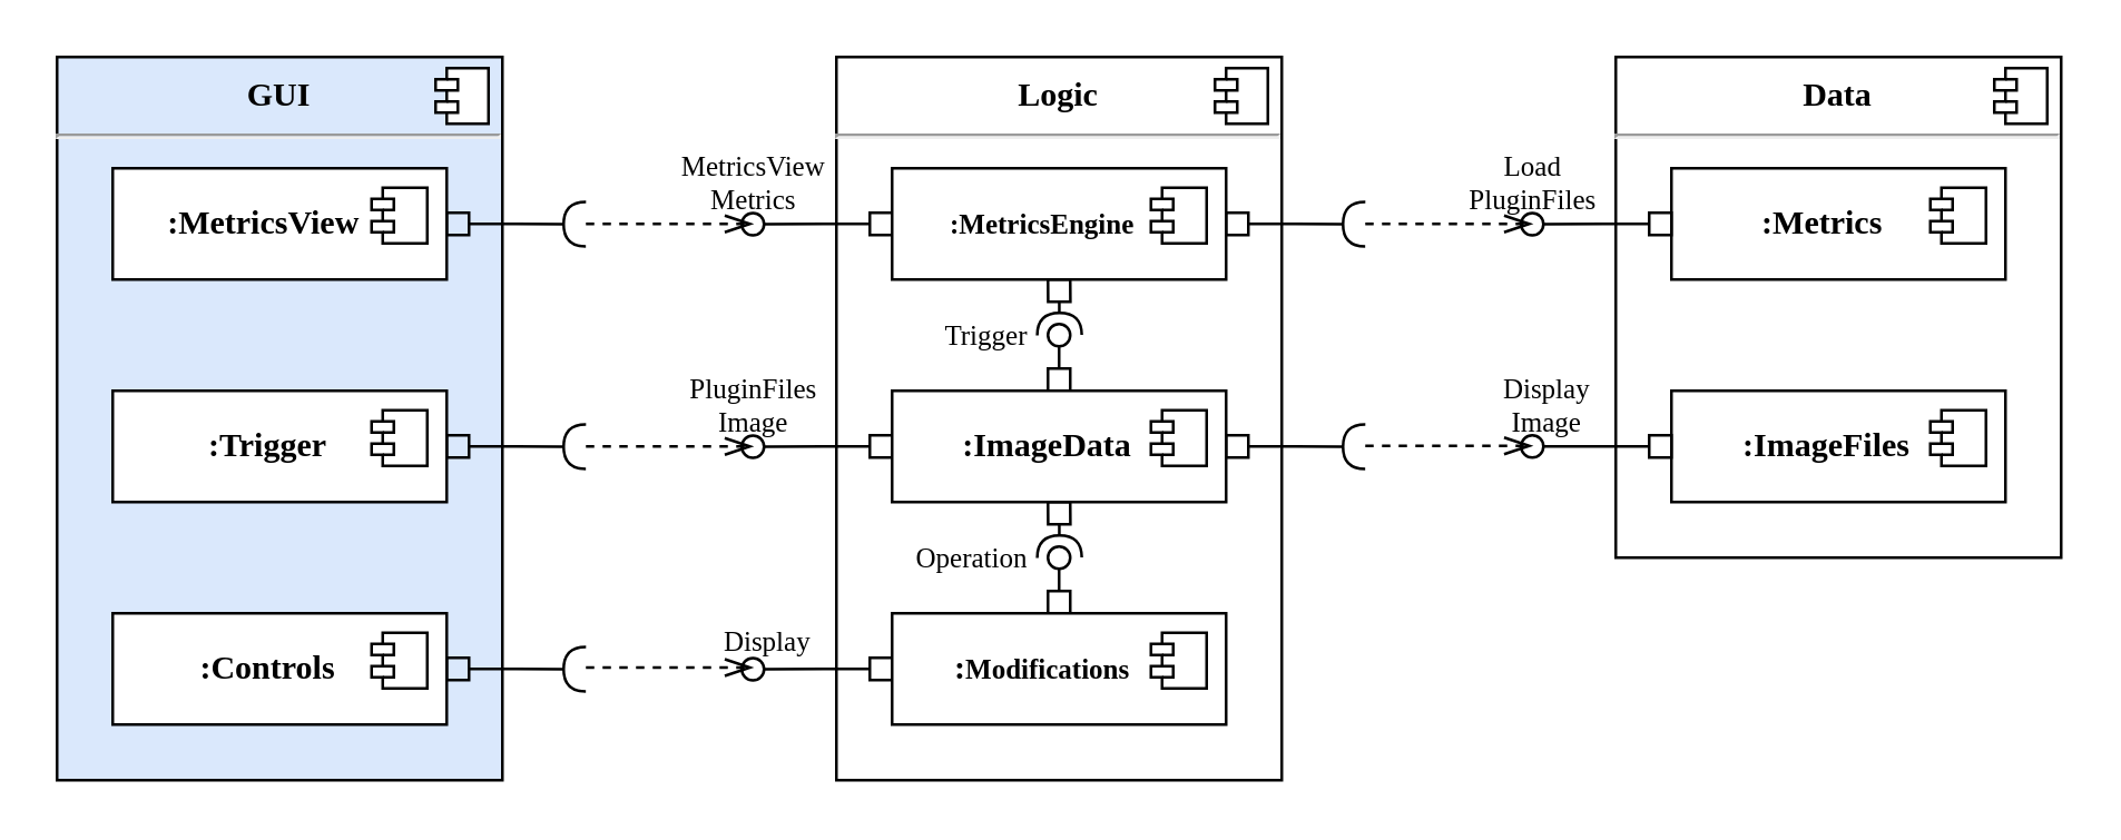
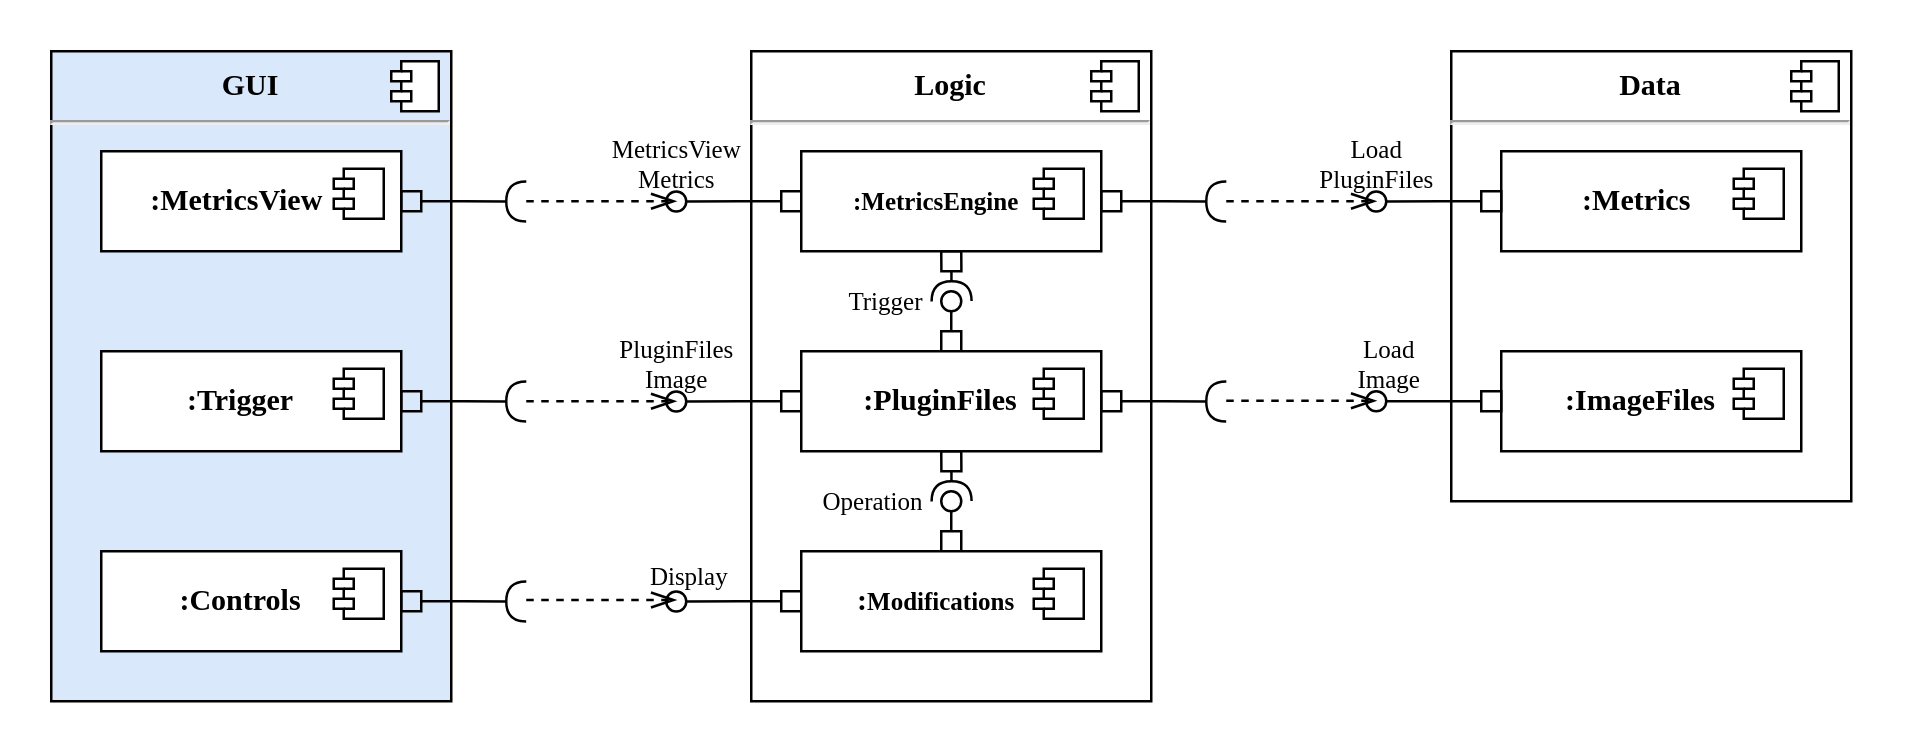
  <mxCell id="0" />
  <mxCell id="1" parent="0" />
  <mxCell id="2" value="&lt;p style=&quot;text-align: center ; margin: 6px 0px 0px&quot;&gt;&lt;b style=&quot;font-size: 12px ; line-height: 140%&quot;&gt;&lt;font style=&quot;font-size: 12px&quot;&gt;Logic&lt;/font&gt;&lt;/b&gt;&lt;/p&gt;&lt;hr&gt;&lt;p style=&quot;margin: 0px ; margin-left: 8px&quot;&gt;&lt;br&gt;&lt;/p&gt;" style="align=left;overflow=fill;html=1;dropTarget=0;comic=0;fontFamily=Lucida Console;fontSize=10;fontColor=#000000;treeFolding=0;treeMoving=0;resizeWidth=0;movableLabel=0;" parent="1" vertex="1"><mxGeometry x="300" y="20" width="160" height="260" as="geometry" /></mxCell>
  <mxCell id="3" value="" style="shape=component;jettyWidth=8;jettyHeight=4;comic=0;" parent="2" vertex="1"><mxGeometry x="1" width="19" height="20" relative="1" as="geometry"><mxPoint x="-24" y="4" as="offset" /></mxGeometry></mxCell>
  <mxCell id="4" value="" style="group;comic=0;" parent="1" vertex="1" connectable="0"><mxGeometry x="20" y="20" width="160" height="260" as="geometry" /></mxCell>
  <mxCell id="5" value="&lt;p style=&quot;text-align: center ; margin: 6px 0px 0px&quot;&gt;&lt;b style=&quot;font-size: 12px ; line-height: 140%&quot;&gt;&lt;font style=&quot;font-size: 12px&quot;&gt;GUI&lt;/font&gt;&lt;/b&gt;&lt;/p&gt;&lt;hr&gt;&lt;p style=&quot;margin: 0px ; margin-left: 8px&quot;&gt;&lt;br&gt;&lt;/p&gt;" style="align=left;overflow=fill;html=1;dropTarget=0;comic=0;fontFamily=Lucida Console;fontSize=10;fontColor=#000000;treeFolding=0;treeMoving=0;resizeWidth=0;movableLabel=0;strokeColor=#000000;strokeWidth=1;fillColor=#dae8fc;" parent="4" vertex="1"><mxGeometry width="160" height="260" as="geometry" /></mxCell>
  <mxCell id="6" value="&lt;b&gt;:Trigger&amp;nbsp; &amp;nbsp;&lt;/b&gt;" style="html=1;dropTarget=0;comic=0;fontFamily=Lucida Console;" parent="4" vertex="1"><mxGeometry x="20" y="120" width="120" height="40" as="geometry" /></mxCell>
  <mxCell id="7" value="" style="shape=component;jettyWidth=8;jettyHeight=4;comic=0;fontFamily=Lucida Console;" parent="6" vertex="1"><mxGeometry x="1" width="20" height="20" relative="1" as="geometry"><mxPoint x="-27" y="7" as="offset" /></mxGeometry></mxCell>
  <mxCell id="8" value="&lt;b&gt;:Controls&amp;nbsp; &amp;nbsp;&lt;/b&gt;" style="html=1;dropTarget=0;comic=0;fontFamily=Lucida Console;" parent="4" vertex="1"><mxGeometry x="20" y="200" width="120" height="40" as="geometry" /></mxCell>
  <mxCell id="9" value="" style="shape=component;jettyWidth=8;jettyHeight=4;comic=0;fontFamily=Lucida Console;" parent="8" vertex="1"><mxGeometry x="1" width="20" height="20" relative="1" as="geometry"><mxPoint x="-27" y="7" as="offset" /></mxGeometry></mxCell>
  <mxCell id="10" value="" style="shape=component;jettyWidth=8;jettyHeight=4;comic=0;" parent="4" vertex="1"><mxGeometry x="1" width="19" height="20" relative="1" as="geometry"><mxPoint x="-24" y="4" as="offset" /></mxGeometry></mxCell>
  <mxCell id="11" value="&lt;b&gt;:MetricsView&amp;nbsp; &amp;nbsp;&amp;nbsp;&lt;/b&gt;" style="html=1;dropTarget=0;comic=0;fontFamily=Lucida Console;" parent="4" vertex="1"><mxGeometry x="20" y="40" width="120" height="40" as="geometry" /></mxCell>
  <mxCell id="12" value="" style="shape=component;jettyWidth=8;jettyHeight=4;comic=0;fontFamily=Lucida Console;" parent="11" vertex="1"><mxGeometry x="1" width="20" height="20" relative="1" as="geometry"><mxPoint x="-27" y="7" as="offset" /></mxGeometry></mxCell>
  <mxCell id="13" style="edgeStyle=orthogonalEdgeStyle;rounded=0;comic=0;jumpStyle=none;orthogonalLoop=1;jettySize=auto;html=1;exitX=0;exitY=0.5;exitDx=0;exitDy=0;shadow=0;labelBackgroundColor=#FFFFFF;startArrow=box;startFill=0;sourcePerimeterSpacing=-4;endArrow=oval;endFill=0;endSize=8;targetPerimeterSpacing=7;strokeColor=#000000;fontFamily=Lucida Console;fontSize=10;fontColor=#000000;" parent="1" source="16" edge="1"><mxGeometry relative="1" as="geometry"><mxPoint x="270" y="80.095" as="targetPoint" /></mxGeometry></mxCell>
  <mxCell id="14" style="edgeStyle=orthogonalEdgeStyle;rounded=0;comic=0;jumpStyle=none;orthogonalLoop=1;jettySize=auto;html=1;exitX=1;exitY=0.5;exitDx=0;exitDy=0;shadow=0;labelBackgroundColor=#FFFFFF;startArrow=box;startFill=0;sourcePerimeterSpacing=-4;endArrow=halfCircle;endFill=0;endSize=6;targetPerimeterSpacing=7;strokeColor=#000000;fontFamily=Lucida Console;fontSize=10;fontColor=#000000;" parent="1" source="16" edge="1"><mxGeometry relative="1" as="geometry"><mxPoint x="490" y="80.095" as="targetPoint" /></mxGeometry></mxCell>
  <mxCell id="15" style="edgeStyle=orthogonalEdgeStyle;rounded=0;comic=0;jumpStyle=none;orthogonalLoop=1;jettySize=auto;html=1;exitX=0.5;exitY=1;exitDx=0;exitDy=0;shadow=0;labelBackgroundColor=#FFFFFF;startArrow=box;startFill=0;sourcePerimeterSpacing=-4;endArrow=halfCircle;endFill=0;endSize=6;targetPerimeterSpacing=7;strokeColor=#000000;fontFamily=Lucida Console;fontSize=10;fontColor=#000000;" parent="1" source="16" edge="1"><mxGeometry relative="1" as="geometry"><mxPoint x="380.143" y="120" as="targetPoint" /></mxGeometry></mxCell>
  <mxCell id="16" value="&lt;b&gt;&lt;font style=&quot;font-size: 10px&quot;&gt;:MetricsEngine&amp;nbsp; &amp;nbsp; &amp;nbsp;&lt;/font&gt;&lt;/b&gt;" style="html=1;dropTarget=0;comic=0;fontFamily=Lucida Console;" parent="1" vertex="1"><mxGeometry x="320" y="60" width="120" height="40" as="geometry" /></mxCell>
  <mxCell id="17" value="" style="shape=component;jettyWidth=8;jettyHeight=4;comic=0;fontFamily=Lucida Console;" parent="16" vertex="1"><mxGeometry x="1" width="20" height="20" relative="1" as="geometry"><mxPoint x="-27" y="7" as="offset" /></mxGeometry></mxCell>
  <mxCell id="18" value="" style="group;comic=0;" parent="1" vertex="1" connectable="0"><mxGeometry x="580" y="20" width="160" height="180" as="geometry" /></mxCell>
  <mxCell id="19" value="&lt;p style=&quot;text-align: center ; margin: 6px 0px 0px&quot;&gt;&lt;b style=&quot;font-size: 12px ; line-height: 140%&quot;&gt;&lt;font style=&quot;font-size: 12px&quot;&gt;Data&lt;/font&gt;&lt;/b&gt;&lt;/p&gt;&lt;hr&gt;&lt;p style=&quot;margin: 0px ; margin-left: 8px&quot;&gt;&lt;br&gt;&lt;/p&gt;" style="align=left;overflow=fill;html=1;dropTarget=0;comic=0;fontFamily=Lucida Console;fontSize=10;fontColor=#000000;treeFolding=0;treeMoving=0;resizeWidth=0;movableLabel=0;" parent="18" vertex="1"><mxGeometry width="160" height="180" as="geometry" /></mxCell>
  <mxCell id="20" value="" style="shape=component;jettyWidth=8;jettyHeight=4;comic=0;" parent="19" vertex="1"><mxGeometry x="1" width="19" height="20" relative="1" as="geometry"><mxPoint x="-24" y="4" as="offset" /></mxGeometry></mxCell>
  <mxCell id="21" value="&lt;b&gt;:ImageFiles&amp;nbsp; &amp;nbsp;&lt;/b&gt;" style="html=1;dropTarget=0;comic=0;fontFamily=Lucida Console;" parent="18" vertex="1"><mxGeometry x="20" y="120" width="120" height="40" as="geometry" /></mxCell>
  <mxCell id="22" value="" style="shape=component;jettyWidth=8;jettyHeight=4;comic=0;fontFamily=Lucida Console;" parent="21" vertex="1"><mxGeometry x="1" width="20" height="20" relative="1" as="geometry"><mxPoint x="-27" y="7" as="offset" /></mxGeometry></mxCell>
  <mxCell id="23" value="&lt;b&gt;:Metrics&amp;nbsp; &amp;nbsp;&amp;nbsp;&lt;/b&gt;" style="html=1;dropTarget=0;comic=0;fontFamily=Lucida Console;" parent="18" vertex="1"><mxGeometry x="20" y="40" width="120" height="40" as="geometry" /></mxCell>
  <mxCell id="24" value="" style="shape=component;jettyWidth=8;jettyHeight=4;comic=0;fontFamily=Lucida Console;" parent="23" vertex="1"><mxGeometry x="1" width="20" height="20" relative="1" as="geometry"><mxPoint x="-27" y="7" as="offset" /></mxGeometry></mxCell>
  <mxCell id="25" style="edgeStyle=orthogonalEdgeStyle;rounded=0;comic=0;jumpStyle=none;orthogonalLoop=1;jettySize=auto;html=1;exitX=0.5;exitY=0;exitDx=0;exitDy=0;shadow=0;labelBackgroundColor=#FFFFFF;startArrow=box;startFill=0;sourcePerimeterSpacing=-4;endArrow=oval;endFill=0;endSize=8;targetPerimeterSpacing=7;strokeColor=#000000;fontFamily=Lucida Console;fontSize=10;fontColor=#000000;" parent="1" source="27" edge="1"><mxGeometry relative="1" as="geometry"><mxPoint x="380" y="200" as="targetPoint" /></mxGeometry></mxCell>
  <mxCell id="26" style="edgeStyle=orthogonalEdgeStyle;rounded=0;comic=0;jumpStyle=none;orthogonalLoop=1;jettySize=auto;html=1;exitX=0;exitY=0.5;exitDx=0;exitDy=0;shadow=0;labelBackgroundColor=#FFFFFF;startArrow=box;startFill=0;sourcePerimeterSpacing=-4;endArrow=oval;endFill=0;endSize=8;targetPerimeterSpacing=7;strokeColor=#000000;fontFamily=Lucida Console;fontSize=10;fontColor=#000000;" parent="1" source="27" edge="1"><mxGeometry relative="1" as="geometry"><mxPoint x="270" y="240.095" as="targetPoint" /></mxGeometry></mxCell>
  <mxCell id="27" value="&lt;b&gt;:&lt;/b&gt;&lt;font&gt;&lt;span style=&quot;font-size: 10px&quot;&gt;&lt;b&gt;Modifications&lt;/b&gt;&lt;/span&gt;&lt;font size=&quot;1&quot;&gt;&lt;b&gt;&amp;nbsp;&lt;/b&gt;&lt;/font&gt;&lt;/font&gt;&lt;font style=&quot;font-weight: bold ; font-size: 10px&quot;&gt; &amp;nbsp; &amp;nbsp;&lt;/font&gt;" style="html=1;dropTarget=0;comic=0;fontFamily=Lucida Console;" parent="1" vertex="1"><mxGeometry x="320" y="220" width="120" height="40" as="geometry" /></mxCell>
  <mxCell id="28" value="" style="shape=component;jettyWidth=8;jettyHeight=4;comic=0;fontFamily=Lucida Console;" parent="27" vertex="1"><mxGeometry x="1" width="20" height="20" relative="1" as="geometry"><mxPoint x="-27" y="7" as="offset" /></mxGeometry></mxCell>
  <mxCell id="29" style="edgeStyle=orthogonalEdgeStyle;rounded=0;comic=0;jumpStyle=none;orthogonalLoop=1;jettySize=auto;html=1;exitX=1;exitY=0.5;exitDx=0;exitDy=0;shadow=0;labelBackgroundColor=#FFFFFF;startArrow=box;startFill=0;sourcePerimeterSpacing=-4;endArrow=halfCircle;endFill=0;endSize=6;targetPerimeterSpacing=7;strokeColor=#000000;fontFamily=Lucida Console;fontSize=10;fontColor=#000000;" parent="1" source="33" edge="1"><mxGeometry relative="1" as="geometry"><mxPoint x="490" y="160.095" as="targetPoint" /></mxGeometry></mxCell>
  <mxCell id="30" style="edgeStyle=orthogonalEdgeStyle;rounded=0;comic=0;jumpStyle=none;orthogonalLoop=1;jettySize=auto;html=1;exitX=0;exitY=0.5;exitDx=0;exitDy=0;shadow=0;labelBackgroundColor=#FFFFFF;startArrow=box;startFill=0;sourcePerimeterSpacing=-4;endArrow=oval;endFill=0;endSize=8;targetPerimeterSpacing=7;strokeColor=#000000;fontFamily=Lucida Console;fontSize=10;fontColor=#000000;" parent="1" source="33" edge="1"><mxGeometry relative="1" as="geometry"><mxPoint x="270" y="160.095" as="targetPoint" /></mxGeometry></mxCell>
  <mxCell id="31" style="edgeStyle=orthogonalEdgeStyle;rounded=0;comic=0;jumpStyle=none;orthogonalLoop=1;jettySize=auto;html=1;exitX=0.5;exitY=1;exitDx=0;exitDy=0;shadow=0;labelBackgroundColor=#FFFFFF;startArrow=box;startFill=0;sourcePerimeterSpacing=-4;endArrow=halfCircle;endFill=0;endSize=6;targetPerimeterSpacing=7;strokeColor=#000000;fontFamily=Lucida Console;fontSize=10;fontColor=#000000;" parent="1" source="33" edge="1"><mxGeometry relative="1" as="geometry"><mxPoint x="380.143" y="200" as="targetPoint" /></mxGeometry></mxCell>
  <mxCell id="32" style="edgeStyle=orthogonalEdgeStyle;rounded=0;comic=0;jumpStyle=none;orthogonalLoop=1;jettySize=auto;html=1;exitX=0.5;exitY=0;exitDx=0;exitDy=0;shadow=0;labelBackgroundColor=#FFFFFF;startArrow=box;startFill=0;sourcePerimeterSpacing=-4;endArrow=oval;endFill=0;endSize=8;targetPerimeterSpacing=7;strokeColor=#000000;fontFamily=Lucida Console;fontSize=10;fontColor=#000000;" parent="1" source="33" edge="1"><mxGeometry relative="1" as="geometry"><mxPoint x="380" y="120" as="targetPoint" /></mxGeometry></mxCell>
- <mxCell id="33" value="&lt;b&gt;:ImageData&amp;nbsp; &amp;nbsp;&lt;/b&gt;" style="html=1;dropTarget=0;comic=0;fontFamily=Lucida Console;" parent="1" vertex="1"><mxGeometry x="320" y="140" width="120" height="40" as="geometry" /></mxCell>
+ <mxCell id="33" value="&lt;b&gt;:PluginFiles&amp;nbsp; &amp;nbsp;&lt;/b&gt;" style="html=1;dropTarget=0;comic=0;fontFamily=Lucida Console;" parent="1" vertex="1"><mxGeometry x="320" y="140" width="120" height="40" as="geometry" /></mxCell>
  <mxCell id="34" value="" style="shape=component;jettyWidth=8;jettyHeight=4;comic=0;fontFamily=Lucida Console;" parent="33" vertex="1"><mxGeometry x="1" width="20" height="20" relative="1" as="geometry"><mxPoint x="-27" y="7" as="offset" /></mxGeometry></mxCell>
  <mxCell id="35" value="PluginFiles&lt;br&gt;Image" style="text;html=1;align=center;verticalAlign=bottom;resizable=0;points=[];autosize=1;fontSize=10;fontFamily=Lucida Console;fontColor=#000000;comic=0;" parent="1" vertex="1"><mxGeometry x="240" y="130" width="60" height="30" as="geometry" /></mxCell>
  <mxCell id="36" value="" style="endArrow=openThin;html=1;shadow=0;dashed=1;labelBackgroundColor=#FFFFFF;strokeColor=#000000;fontFamily=Lucida Console;fontSize=10;fontColor=#000000;endFill=0;endSize=8;comic=0;" parent="1" edge="1"><mxGeometry width="50" height="50" relative="1" as="geometry"><mxPoint x="490" y="159.8" as="sourcePoint" /><mxPoint x="550" y="159.8" as="targetPoint" /></mxGeometry></mxCell>
- <mxCell id="37" value="Display&lt;br&gt;Image" style="text;html=1;align=center;verticalAlign=middle;resizable=0;points=[];autosize=1;fontSize=10;fontFamily=Lucida Console;fontColor=#000000;comic=0;" parent="1" vertex="1"><mxGeometry x="530" y="130" width="50" height="30" as="geometry" /></mxCell>
+ <mxCell id="37" value="Load&lt;br&gt;Image" style="text;html=1;align=center;verticalAlign=middle;resizable=0;points=[];autosize=1;fontSize=10;fontFamily=Lucida Console;fontColor=#000000;comic=0;" parent="1" vertex="1"><mxGeometry x="530" y="130" width="50" height="30" as="geometry" /></mxCell>
  <mxCell id="38" value="Load&lt;br&gt;PluginFiles" style="text;html=1;align=center;verticalAlign=middle;resizable=0;points=[];autosize=1;fontSize=10;fontFamily=Lucida Console;fontColor=#000000;comic=0;" parent="1" vertex="1"><mxGeometry x="520" y="50" width="60" height="30" as="geometry" /></mxCell>
  <mxCell id="39" value="Display" style="text;html=1;align=center;verticalAlign=middle;resizable=0;points=[];autosize=1;fontSize=10;fontFamily=Lucida Console;fontColor=#000000;comic=0;" parent="1" vertex="1"><mxGeometry x="250" y="220" width="50" height="20" as="geometry" /></mxCell>
  <mxCell id="40" value="MetricsView&lt;br&gt;Metrics" style="text;html=1;align=center;verticalAlign=middle;resizable=0;points=[];autosize=1;fontSize=10;fontFamily=Lucida Console;fontColor=#000000;comic=0;" parent="1" vertex="1"><mxGeometry x="240" y="50" width="60" height="30" as="geometry" /></mxCell>
  <mxCell id="41" value="Operation" style="text;html=1;align=right;verticalAlign=middle;resizable=0;points=[];autosize=1;fontSize=10;fontFamily=Lucida Console;fontColor=#000000;comic=0;" parent="1" vertex="1"><mxGeometry x="300" y="190" width="70" height="20" as="geometry" /></mxCell>
  <mxCell id="42" value="Trigger" style="text;html=1;align=right;verticalAlign=middle;resizable=0;points=[];autosize=1;fontSize=10;fontFamily=Lucida Console;fontColor=#000000;comic=0;" parent="1" vertex="1"><mxGeometry x="310" y="110" width="60" height="20" as="geometry" /></mxCell>
  <mxCell id="43" style="edgeStyle=orthogonalEdgeStyle;rounded=0;comic=0;jumpStyle=none;orthogonalLoop=1;jettySize=auto;html=1;exitX=1;exitY=0.5;exitDx=0;exitDy=0;shadow=0;labelBackgroundColor=#FFFFFF;startArrow=box;startFill=0;sourcePerimeterSpacing=-4;endArrow=halfCircle;endFill=0;endSize=6;targetPerimeterSpacing=7;strokeColor=#000000;fontFamily=Lucida Console;fontSize=10;fontColor=#000000;" parent="1" source="8" edge="1"><mxGeometry relative="1" as="geometry"><mxPoint x="210" y="240.095" as="targetPoint" /></mxGeometry></mxCell>
  <mxCell id="44" style="edgeStyle=orthogonalEdgeStyle;rounded=0;comic=0;jumpStyle=none;orthogonalLoop=1;jettySize=auto;html=1;exitX=1;exitY=0.5;exitDx=0;exitDy=0;shadow=0;labelBackgroundColor=#FFFFFF;startArrow=box;startFill=0;sourcePerimeterSpacing=-4;endArrow=halfCircle;endFill=0;endSize=6;targetPerimeterSpacing=7;strokeColor=#000000;fontFamily=Lucida Console;fontSize=10;fontColor=#000000;" parent="1" source="6" edge="1"><mxGeometry relative="1" as="geometry"><mxPoint x="210" y="160.095" as="targetPoint" /></mxGeometry></mxCell>
  <mxCell id="45" style="edgeStyle=orthogonalEdgeStyle;rounded=0;comic=0;jumpStyle=none;orthogonalLoop=1;jettySize=auto;html=1;exitX=1;exitY=0.5;exitDx=0;exitDy=0;shadow=0;labelBackgroundColor=#FFFFFF;startArrow=box;startFill=0;sourcePerimeterSpacing=-4;endArrow=halfCircle;endFill=0;endSize=6;targetPerimeterSpacing=7;strokeColor=#000000;fontFamily=Lucida Console;fontSize=10;fontColor=#000000;" parent="1" source="11" edge="1"><mxGeometry relative="1" as="geometry"><mxPoint x="210" y="80.095" as="targetPoint" /></mxGeometry></mxCell>
  <mxCell id="46" style="edgeStyle=orthogonalEdgeStyle;rounded=0;comic=0;jumpStyle=none;orthogonalLoop=1;jettySize=auto;html=1;exitX=0;exitY=0.5;exitDx=0;exitDy=0;shadow=0;labelBackgroundColor=#FFFFFF;startArrow=box;startFill=0;sourcePerimeterSpacing=-4;endArrow=oval;endFill=0;endSize=8;targetPerimeterSpacing=7;strokeColor=#000000;fontFamily=Lucida Console;fontSize=10;fontColor=#000000;" parent="1" source="21" edge="1"><mxGeometry relative="1" as="geometry"><mxPoint x="550" y="160" as="targetPoint" /></mxGeometry></mxCell>
  <mxCell id="47" style="edgeStyle=orthogonalEdgeStyle;rounded=0;comic=0;jumpStyle=none;orthogonalLoop=1;jettySize=auto;html=1;exitX=0;exitY=0.5;exitDx=0;exitDy=0;shadow=0;labelBackgroundColor=#FFFFFF;startArrow=box;startFill=0;sourcePerimeterSpacing=-4;endArrow=oval;endFill=0;endSize=8;targetPerimeterSpacing=7;strokeColor=#000000;fontFamily=Lucida Console;fontSize=10;fontColor=#000000;" parent="1" source="23" edge="1"><mxGeometry relative="1" as="geometry"><mxPoint x="550" y="80.095" as="targetPoint" /></mxGeometry></mxCell>
  <mxCell id="48" value="" style="endArrow=openThin;html=1;shadow=0;dashed=1;labelBackgroundColor=#FFFFFF;strokeColor=#000000;fontFamily=Lucida Console;fontSize=10;fontColor=#000000;endFill=0;endSize=8;comic=0;" parent="1" edge="1"><mxGeometry width="50" height="50" relative="1" as="geometry"><mxPoint x="210" y="80" as="sourcePoint" /><mxPoint x="270" y="80" as="targetPoint" /></mxGeometry></mxCell>
  <mxCell id="49" value="" style="endArrow=openThin;html=1;shadow=0;dashed=1;labelBackgroundColor=#FFFFFF;strokeColor=#000000;fontFamily=Lucida Console;fontSize=10;fontColor=#000000;endFill=0;endSize=8;comic=0;" parent="1" edge="1"><mxGeometry width="50" height="50" relative="1" as="geometry"><mxPoint x="210" y="160" as="sourcePoint" /><mxPoint x="270" y="160" as="targetPoint" /></mxGeometry></mxCell>
  <mxCell id="50" value="" style="endArrow=openThin;html=1;shadow=0;dashed=1;labelBackgroundColor=#FFFFFF;strokeColor=#000000;fontFamily=Lucida Console;fontSize=10;fontColor=#000000;endFill=0;endSize=8;comic=0;" parent="1" edge="1"><mxGeometry width="50" height="50" relative="1" as="geometry"><mxPoint x="210" y="239.52" as="sourcePoint" /><mxPoint x="270" y="239.52" as="targetPoint" /></mxGeometry></mxCell>
  <mxCell id="51" value="" style="endArrow=openThin;html=1;shadow=0;dashed=1;labelBackgroundColor=#FFFFFF;strokeColor=#000000;fontFamily=Lucida Console;fontSize=10;fontColor=#000000;endFill=0;endSize=8;comic=0;" parent="1" edge="1"><mxGeometry width="50" height="50" relative="1" as="geometry"><mxPoint x="490" y="80" as="sourcePoint" /><mxPoint x="550" y="80" as="targetPoint" /></mxGeometry></mxCell>
